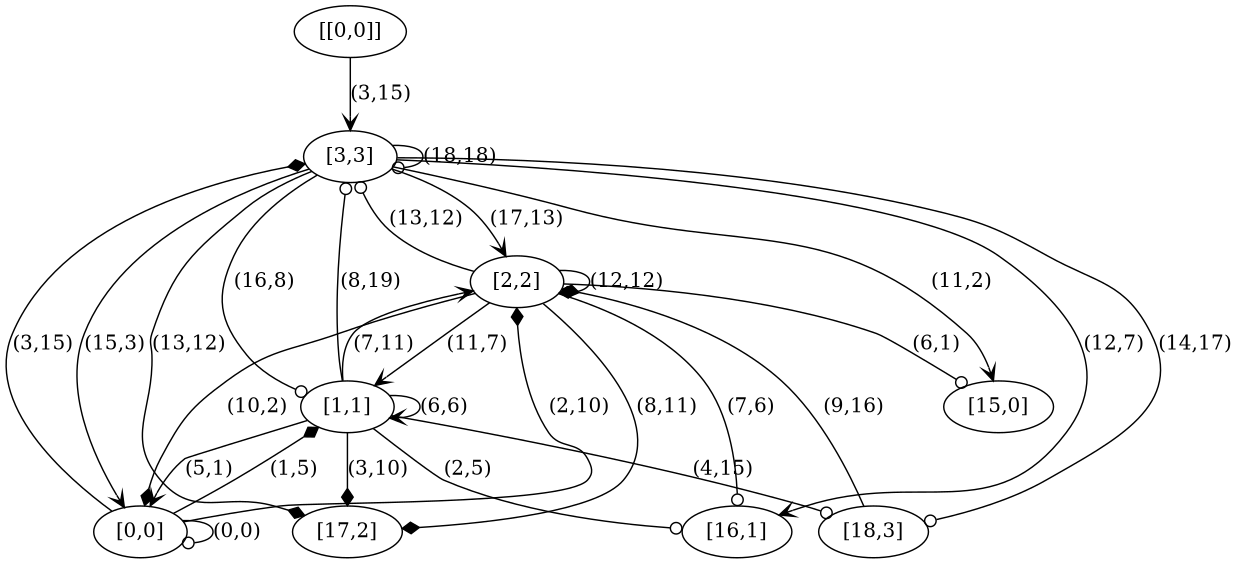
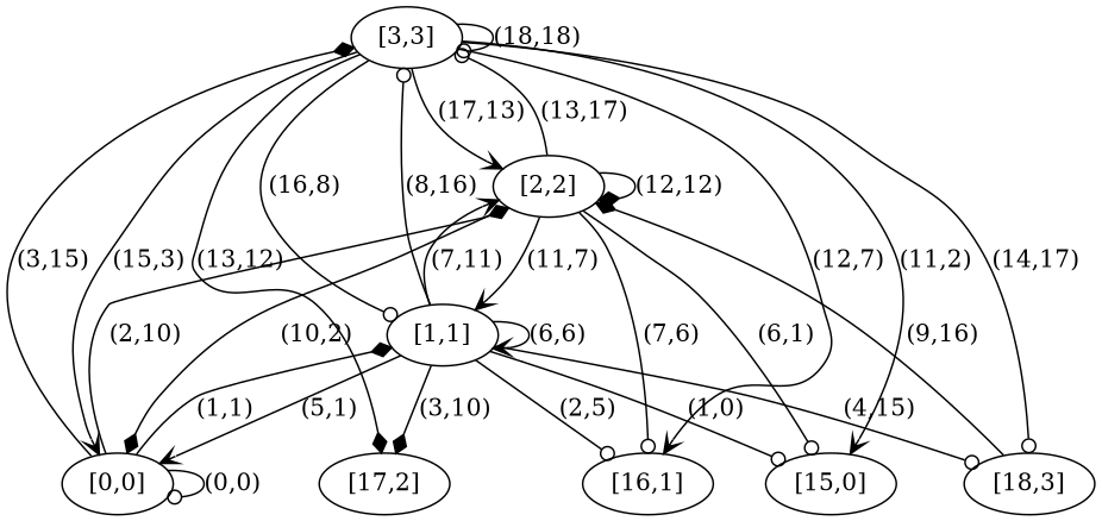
  digraph {
    edge [arrowhead=odot]
-   n1 [label="[[0,0]]"]
    n2 [label="[3,3]"]
    n3 [label="[2,2]"]
    n4 [label="[1,1]"]
    n5 [label="[0,0]"]
    n6 [label="[18,3]"]
    n7 [label="[17,2]"]
    n8 [label="[16,1]"]
    n9 [label="[15,0]"]
-   n1 -> n2 [arrowhead=vee label="(3,15)"]
    n2 -> n2 [label="(18,18)"]
    n2 -> n3 [arrowhead=vee label="(17,13)"]
    n2 -> n4 [label="(16,8)"]
    n2 -> n5 [arrowhead=vee label="(15,3)"]
    n2 -> n6 [label="(14,17)"]
    n2 -> n7 [arrowhead=diamond label="(13,12)"]
    n2 -> n8 [arrowhead=vee label="(12,7)"]
    n2 -> n9 [arrowhead=vee label="(11,2)"]
-   n3 -> n2 [label="(13,12)"]
+   n3 -> n2 [label="(13,17)"]
    n3 -> n3 [arrowhead=diamond label="(12,12)"]
    n3 -> n4 [arrowhead=vee label="(11,7)"]
    n3 -> n5 [arrowhead=diamond label="(10,2)"]
-   n3 -> n7 [arrowhead=diamond label="(8,11)"]
    n3 -> n8 [label="(7,6)"]
    n3 -> n9 [label="(6,1)"]
-   n4 -> n2 [label="(8,19)"]
+   n4 -> n2 [label="(8,16)"]
    n4 -> n3 [arrowhead=vee label="(7,11)"]
    n4 -> n4 [arrowhead=vee label="(6,6)"]
    n4 -> n5 [arrowhead=vee label="(5,1)"]
    n4 -> n6 [label="(4,15)"]
    n4 -> n7 [arrowhead=diamond label="(3,10)"]
    n4 -> n8 [label="(2,5)"]
+   n4 -> n9 [label="(1,0)"]
    n5 -> n2 [arrowhead=diamond label="(3,15)"]
    n5 -> n3 [arrowhead=diamond label="(2,10)"]
-   n5 -> n4 [arrowhead=diamond label="(1,5)"]
+   n5 -> n4 [arrowhead=diamond label="(1,1)"]
    n5 -> n5 [label="(0,0)"]
    n6 -> n3 [arrowhead=diamond label="(9,16)"]
  }
